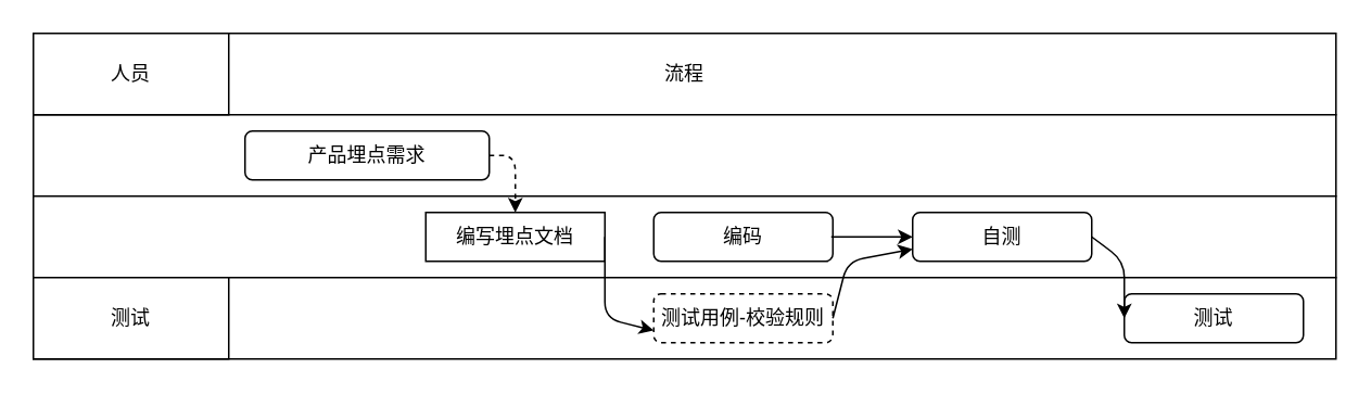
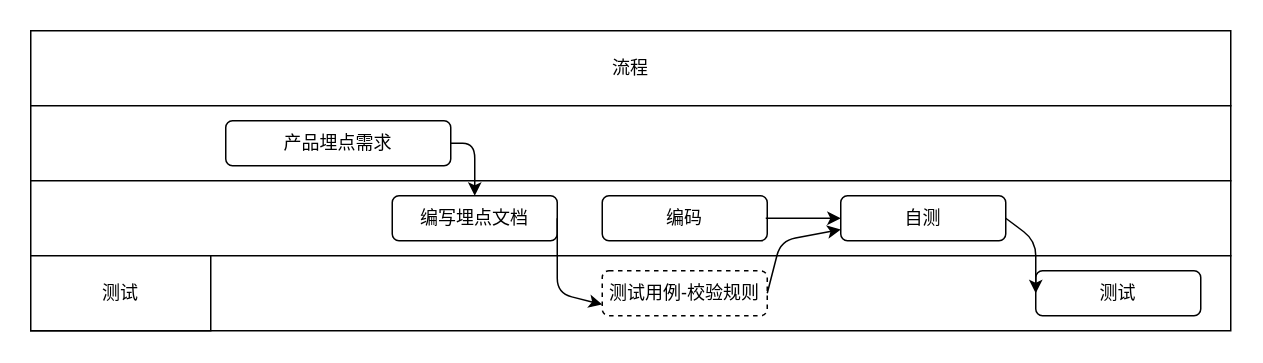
  <mxCell id="0" />
  <mxCell id="1" parent="0" />
  <mxCell id="2" value="流程" style="rounded=0;whiteSpace=wrap;html=1;" vertex="1" parent="1"><mxGeometry x="20" y="20" width="800" height="50" as="geometry" /></mxCell>
  <mxCell id="3" value="" style="rounded=0;whiteSpace=wrap;html=1;" vertex="1" parent="1"><mxGeometry x="20" y="70" width="800" height="50" as="geometry" /></mxCell>
  <mxCell id="4" value="" style="rounded=0;whiteSpace=wrap;html=1;" vertex="1" parent="1"><mxGeometry x="20" y="120" width="800" height="50" as="geometry" /></mxCell>
- <mxCell id="5" value="人员" style="rounded=0;whiteSpace=wrap;html=1;" vertex="1" parent="1"><mxGeometry x="20" y="20" width="120" height="50" as="geometry" /></mxCell>
  <mxCell id="6" value="" style="rounded=0;whiteSpace=wrap;html=1;" vertex="1" parent="1"><mxGeometry x="20" y="170" width="800" height="50" as="geometry" /></mxCell>
  <mxCell id="7" value="测试" style="rounded=0;whiteSpace=wrap;html=1;" vertex="1" parent="1"><mxGeometry x="20" y="170" width="120" height="50" as="geometry" /></mxCell>
  <mxCell id="8" value="产品埋点需求" style="rounded=1;whiteSpace=wrap;html=1;" vertex="1" parent="1"><mxGeometry x="150" y="80" width="150" height="30" as="geometry" /></mxCell>
- <mxCell id="9" value="编写埋点文档" style="whiteSpace=wrap;html=1;rounded=0;" vertex="1" parent="1"><mxGeometry x="261" y="130" width="110" height="30" as="geometry" /></mxCell>
+ <mxCell id="9" value="编写埋点文档" style="rounded=1;whiteSpace=wrap;html=1;" vertex="1" parent="1"><mxGeometry x="261" y="130" width="110" height="30" as="geometry" /></mxCell>
  <mxCell id="10" value="编码" style="rounded=1;whiteSpace=wrap;html=1;" vertex="1" parent="1"><mxGeometry x="401" y="130" width="110" height="30" as="geometry" /></mxCell>
  <mxCell id="11" value="测试用例-校验规则" style="rounded=1;whiteSpace=wrap;html=1;dashed=1;" vertex="1" parent="1"><mxGeometry x="401" y="180" width="110" height="30" as="geometry" /></mxCell>
  <mxCell id="12" style="edgeStyle=orthogonalEdgeStyle;rounded=0;orthogonalLoop=1;jettySize=auto;html=1;exitX=0.5;exitY=1;exitDx=0;exitDy=0;" edge="1" parent="1" source="11" target="11"><mxGeometry relative="1" as="geometry" /></mxCell>
- <mxCell id="13" value="" style="endArrow=classic;html=1;exitX=1;exitY=0.5;exitDx=0;exitDy=0;entryX=0.5;entryY=0;entryDx=0;entryDy=0;dashed=1;" edge="1" parent="1" source="8" target="9"><mxGeometry width="50" height="50" relative="1" as="geometry"><mxPoint x="260" y="130" as="sourcePoint" /><mxPoint x="310" y="80" as="targetPoint" /><Array as="points"><mxPoint x="316" y="95" /></Array></mxGeometry></mxCell>
+ <mxCell id="13" value="" style="endArrow=classic;html=1;exitX=1;exitY=0.5;exitDx=0;exitDy=0;entryX=0.5;entryY=0;entryDx=0;entryDy=0;" edge="1" parent="1" source="8" target="9"><mxGeometry width="50" height="50" relative="1" as="geometry"><mxPoint x="260" y="130" as="sourcePoint" /><mxPoint x="310" y="80" as="targetPoint" /><Array as="points"><mxPoint x="316" y="95" /></Array></mxGeometry></mxCell>
  <mxCell id="14" value="" style="endArrow=classic;html=1;exitX=1;exitY=0.5;exitDx=0;exitDy=0;entryX=0;entryY=0.75;entryDx=0;entryDy=0;" edge="1" parent="1" source="9" target="11"><mxGeometry width="50" height="50" relative="1" as="geometry"><mxPoint x="391" y="155" as="sourcePoint" /><mxPoint x="411" y="155" as="targetPoint" /><Array as="points"><mxPoint x="371" y="195" /></Array></mxGeometry></mxCell>
  <mxCell id="15" value="自测" style="rounded=1;whiteSpace=wrap;html=1;" vertex="1" parent="1"><mxGeometry x="560" y="130" width="110" height="30" as="geometry" /></mxCell>
  <mxCell id="16" value="" style="endArrow=classic;html=1;" edge="1" parent="1"><mxGeometry width="50" height="50" relative="1" as="geometry"><mxPoint x="510" y="145" as="sourcePoint" /><mxPoint x="560" y="145" as="targetPoint" /></mxGeometry></mxCell>
  <mxCell id="17" value="测试" style="rounded=1;whiteSpace=wrap;html=1;" vertex="1" parent="1"><mxGeometry x="690" y="180" width="110" height="30" as="geometry" /></mxCell>
  <mxCell id="18" value="" style="endArrow=classic;html=1;exitX=1;exitY=0.5;exitDx=0;exitDy=0;entryX=0;entryY=0.75;entryDx=0;entryDy=0;" edge="1" parent="1" source="11" target="15"><mxGeometry width="50" height="50" relative="1" as="geometry"><mxPoint x="520" y="155" as="sourcePoint" /><mxPoint x="570" y="155" as="targetPoint" /><Array as="points"><mxPoint x="520" y="160" /></Array></mxGeometry></mxCell>
  <mxCell id="19" value="" style="endArrow=classic;html=1;entryX=0;entryY=0.5;entryDx=0;entryDy=0;" edge="1" parent="1" target="17"><mxGeometry width="50" height="50" relative="1" as="geometry"><mxPoint x="670" y="145" as="sourcePoint" /><mxPoint x="720" y="144.5" as="targetPoint" /><Array as="points"><mxPoint x="690" y="160" /></Array></mxGeometry></mxCell>
